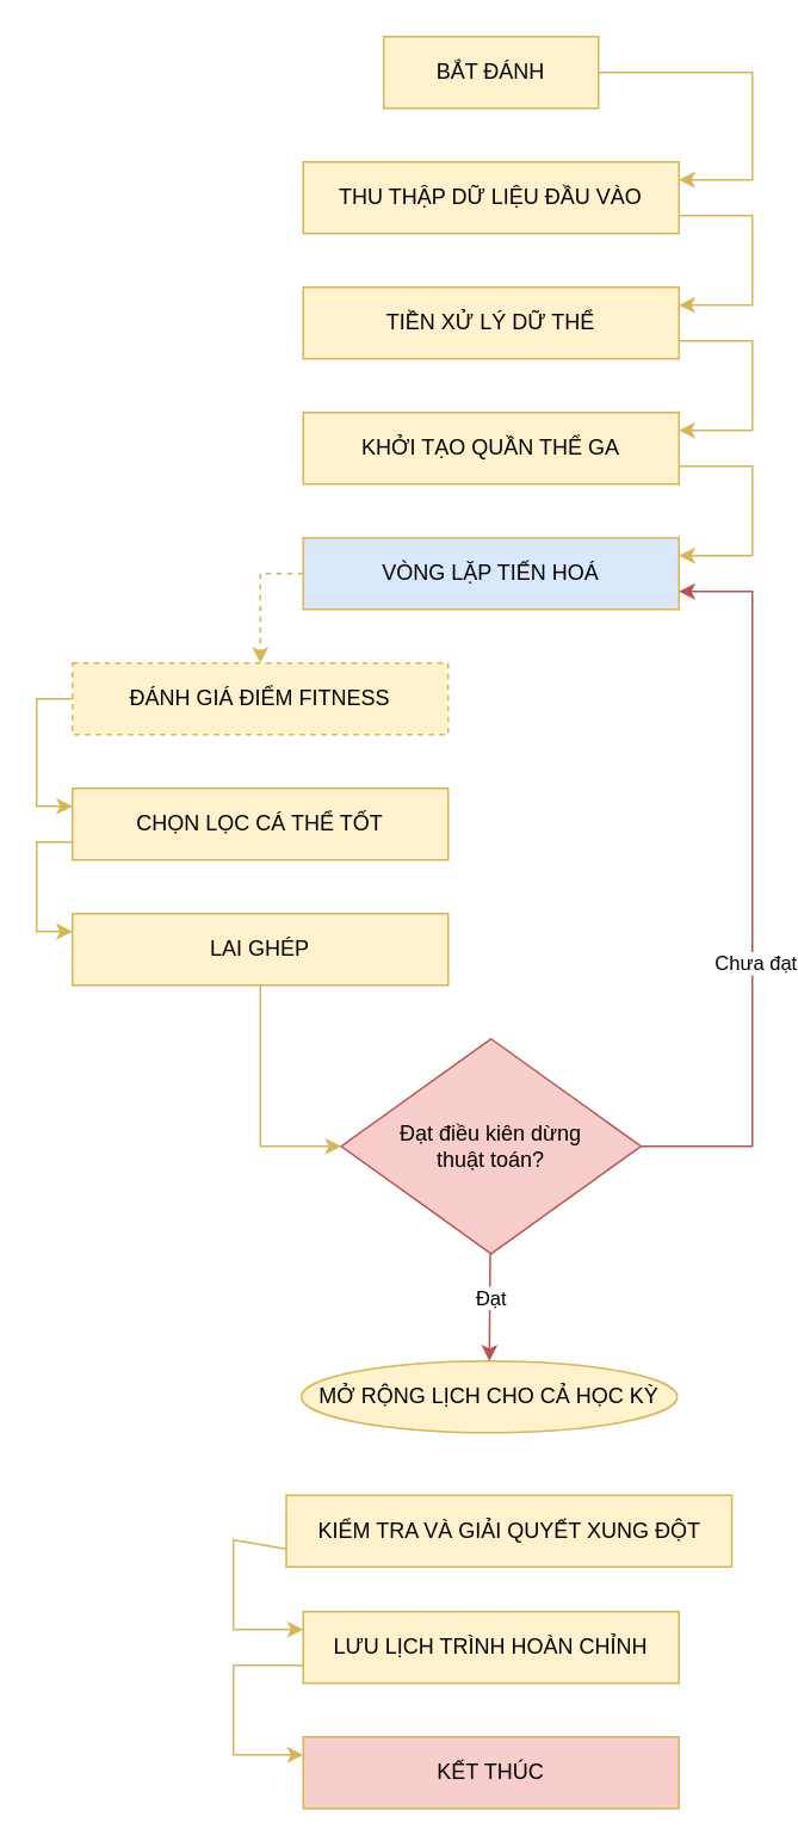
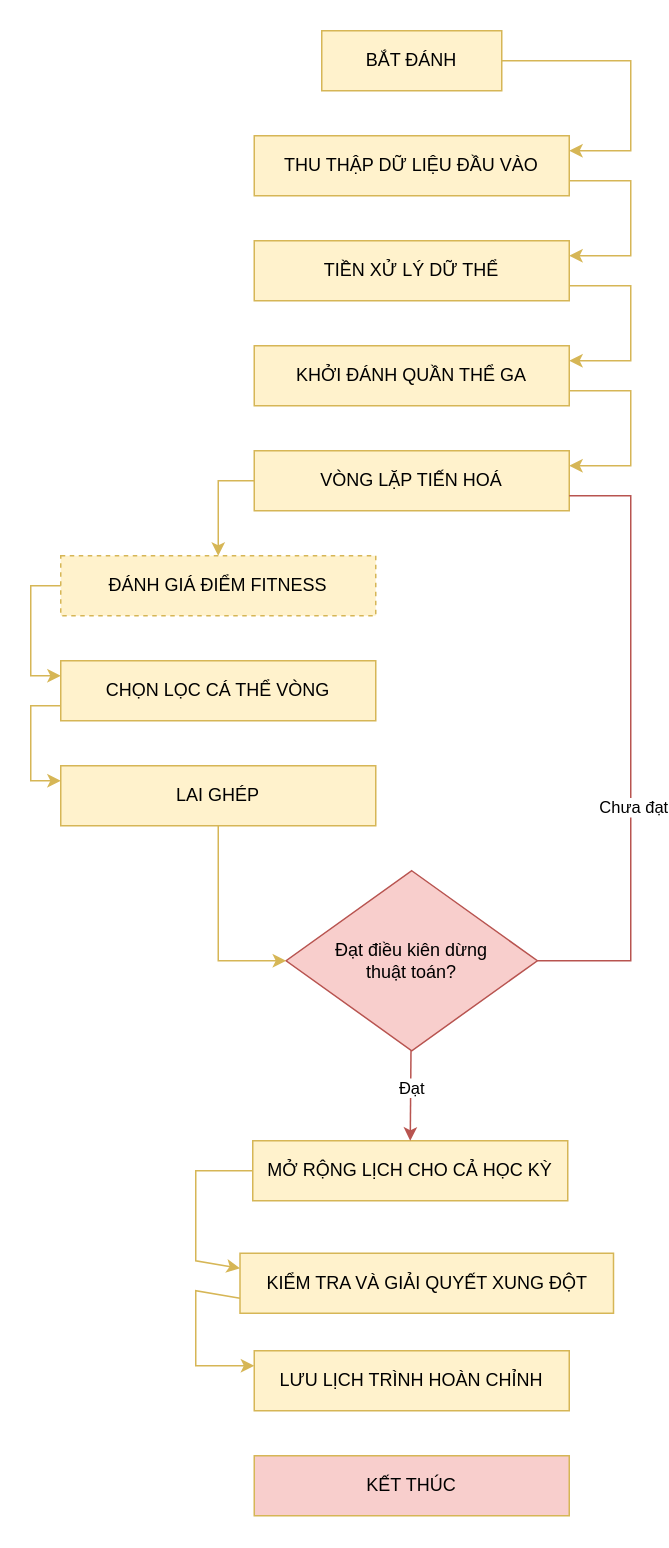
  <mxCell id="0" />
  <mxCell id="1" parent="0" />
  <mxCell id="2" value="BẮT ĐÁNH" style="rounded=0;whiteSpace=wrap;html=1;fillColor=#fff2cc;strokeColor=#d6b656;" vertex="1" parent="1"><mxGeometry x="214" y="20" width="120" height="40" as="geometry" /></mxCell>
  <mxCell id="3" value="THU THẬP DỮ LIỆU ĐẦU VÀO&lt;span style=&quot;color: rgba(0, 0, 0, 0); font-family: monospace; font-size: 0px; text-align: start; text-wrap-mode: nowrap;&quot;&gt;%3CmxGraphModel%3E%3Croot%3E%3CmxCell%20id%3D%220%22%2F%3E%3CmxCell%20id%3D%221%22%20parent%3D%220%22%2F%3E%3CmxCell%20id%3D%222%22%20value%3D%22%26lt%3Bb%26gt%3BB%E1%BA%AET%20%C4%90%E1%BA%A6U%26lt%3B%2Fb%26gt%3B%22%20style%3D%22rounded%3D0%3BwhiteSpace%3Dwrap%3Bhtml%3D1%3BfillColor%3D%23fff2cc%3BstrokeColor%3D%23d6b656%3B%22%20vertex%3D%221%22%20parent%3D%221%22%3E%3CmxGeometry%20x%3D%2240%22%20y%3D%2240%22%20width%3D%22120%22%20height%3D%2240%22%20as%3D%22geometry%22%2F%3E%3C%2FmxCell%3E%3C%2Froot%3E%3C%2FmxGraphModel%3E&lt;/span&gt;" style="rounded=0;whiteSpace=wrap;html=1;fillColor=#fff2cc;strokeColor=#d6b656;" vertex="1" parent="1"><mxGeometry x="169" y="90" width="210" height="40" as="geometry" /></mxCell>
  <mxCell id="4" value="TIỀN XỬ LÝ DỮ THỂ" style="rounded=0;whiteSpace=wrap;html=1;fillColor=#fff2cc;strokeColor=#d6b656;" vertex="1" parent="1"><mxGeometry x="169" y="160" width="210" height="40" as="geometry" /></mxCell>
- <mxCell id="5" value="KHỞI TẠO QUẦN THỂ GA" style="rounded=0;whiteSpace=wrap;html=1;fillColor=#fff2cc;strokeColor=#d6b656;" vertex="1" parent="1"><mxGeometry x="169" y="230" width="210" height="40" as="geometry" /></mxCell>
- <mxCell id="6" value="VÒNG LẶP TIẾN HOÁ" style="rounded=0;whiteSpace=wrap;html=1;fillColor=#dae8fc;strokeColor=#d6b656;" vertex="1" parent="1"><mxGeometry x="169" y="300" width="210" height="40" as="geometry" /></mxCell>
+ <mxCell id="5" value="KHỞI ĐÁNH QUẦN THỂ GA" style="rounded=0;whiteSpace=wrap;html=1;fillColor=#fff2cc;strokeColor=#d6b656;" vertex="1" parent="1"><mxGeometry x="169" y="230" width="210" height="40" as="geometry" /></mxCell>
+ <mxCell id="6" value="VÒNG LẶP TIẾN HOÁ" style="rounded=0;whiteSpace=wrap;html=1;fillColor=#fff2cc;strokeColor=#d6b656;" vertex="1" parent="1"><mxGeometry x="169" y="300" width="210" height="40" as="geometry" /></mxCell>
  <mxCell id="7" value="" style="endArrow=classic;html=1;rounded=0;exitX=1;exitY=0.5;exitDx=0;exitDy=0;entryX=1;entryY=0.25;entryDx=0;entryDy=0;fillColor=#fff2cc;strokeColor=#d6b656;" edge="1" parent="1" source="2" target="3"><mxGeometry width="50" height="50" relative="1" as="geometry"><mxPoint x="420" y="270" as="sourcePoint" /><mxPoint x="470" y="220" as="targetPoint" /><Array as="points"><mxPoint x="420" y="40" /><mxPoint x="420" y="100" /></Array></mxGeometry></mxCell>
  <mxCell id="8" value="" style="endArrow=classic;html=1;rounded=0;exitX=1;exitY=0.75;exitDx=0;exitDy=0;entryX=1;entryY=0.25;entryDx=0;entryDy=0;fillColor=#fff2cc;strokeColor=#d6b656;" edge="1" parent="1" source="3" target="4"><mxGeometry width="50" height="50" relative="1" as="geometry"><mxPoint x="440" y="120" as="sourcePoint" /><mxPoint x="485" y="190" as="targetPoint" /><Array as="points"><mxPoint x="420" y="120" /><mxPoint x="420" y="170" /></Array></mxGeometry></mxCell>
  <mxCell id="9" value="" style="endArrow=classic;html=1;rounded=0;exitX=1;exitY=0.75;exitDx=0;exitDy=0;entryX=1;entryY=0.25;entryDx=0;entryDy=0;fillColor=#fff2cc;strokeColor=#d6b656;" edge="1" parent="1" source="4" target="5"><mxGeometry width="50" height="50" relative="1" as="geometry"><mxPoint x="380" y="220" as="sourcePoint" /><mxPoint x="380" y="280" as="targetPoint" /><Array as="points"><mxPoint x="420" y="190" /><mxPoint x="420" y="240" /></Array></mxGeometry></mxCell>
  <mxCell id="10" value="" style="endArrow=classic;html=1;rounded=0;exitX=1;exitY=0.75;exitDx=0;exitDy=0;entryX=1;entryY=0.25;entryDx=0;entryDy=0;fillColor=#fff2cc;strokeColor=#d6b656;" edge="1" parent="1" source="5" target="6"><mxGeometry width="50" height="50" relative="1" as="geometry"><mxPoint x="460" y="260" as="sourcePoint" /><mxPoint x="460" y="310" as="targetPoint" /><Array as="points"><mxPoint x="420" y="260" /><mxPoint x="420" y="310" /></Array></mxGeometry></mxCell>
  <mxCell id="11" value="ĐÁNH GIÁ ĐIỂM FITNESS" style="rounded=0;whiteSpace=wrap;html=1;fillColor=#fff2cc;strokeColor=#d6b656;dashed=1;" vertex="1" parent="1"><mxGeometry x="40" y="370" width="210" height="40" as="geometry" /></mxCell>
- <mxCell id="12" value="" style="endArrow=classic;html=1;rounded=0;entryX=0.5;entryY=0;entryDx=0;entryDy=0;exitX=0;exitY=0.5;exitDx=0;exitDy=0;fillColor=#fff2cc;strokeColor=#d6b656;dashed=1;" edge="1" parent="1" source="6" target="11"><mxGeometry width="50" height="50" relative="1" as="geometry"><mxPoint x="220" y="270" as="sourcePoint" /><mxPoint x="270" y="220" as="targetPoint" /><Array as="points"><mxPoint x="145" y="320" /></Array></mxGeometry></mxCell>
- <mxCell id="13" value="CHỌN LỌC CÁ THỂ TỐT" style="rounded=0;whiteSpace=wrap;html=1;fillColor=#fff2cc;strokeColor=#d6b656;" vertex="1" parent="1"><mxGeometry x="40" y="440" width="210" height="40" as="geometry" /></mxCell>
+ <mxCell id="12" value="" style="endArrow=classic;html=1;rounded=0;entryX=0.5;entryY=0;entryDx=0;entryDy=0;exitX=0;exitY=0.5;exitDx=0;exitDy=0;fillColor=#fff2cc;strokeColor=#d6b656;" edge="1" parent="1" source="6" target="11"><mxGeometry width="50" height="50" relative="1" as="geometry"><mxPoint x="220" y="270" as="sourcePoint" /><mxPoint x="270" y="220" as="targetPoint" /><Array as="points"><mxPoint x="145" y="320" /></Array></mxGeometry></mxCell>
+ <mxCell id="13" value="CHỌN LỌC CÁ THỂ VÒNG" style="rounded=0;whiteSpace=wrap;html=1;fillColor=#fff2cc;strokeColor=#d6b656;" vertex="1" parent="1"><mxGeometry x="40" y="440" width="210" height="40" as="geometry" /></mxCell>
  <mxCell id="14" value="" style="endArrow=classic;html=1;rounded=0;entryX=0;entryY=0.25;entryDx=0;entryDy=0;exitX=0;exitY=0.5;exitDx=0;exitDy=0;fillColor=#fff2cc;strokeColor=#d6b656;" edge="1" parent="1" source="11" target="13"><mxGeometry width="50" height="50" relative="1" as="geometry"><mxPoint x="14" y="390" as="sourcePoint" /><mxPoint x="-10" y="440" as="targetPoint" /><Array as="points"><mxPoint x="20" y="390" /><mxPoint x="20" y="450" /></Array></mxGeometry></mxCell>
  <mxCell id="15" value="LAI GHÉP" style="rounded=0;whiteSpace=wrap;html=1;fillColor=#fff2cc;strokeColor=#d6b656;" vertex="1" parent="1"><mxGeometry x="40" y="510" width="210" height="40" as="geometry" /></mxCell>
  <mxCell id="16" value="" style="endArrow=classic;html=1;rounded=0;entryX=0;entryY=0.25;entryDx=0;entryDy=0;exitX=0;exitY=0.75;exitDx=0;exitDy=0;fillColor=#fff2cc;strokeColor=#d6b656;" edge="1" parent="1" source="13" target="15"><mxGeometry width="50" height="50" relative="1" as="geometry"><mxPoint x="30" y="470" as="sourcePoint" /><mxPoint x="30" y="530" as="targetPoint" /><Array as="points"><mxPoint x="20" y="470" /><mxPoint x="20" y="520" /></Array></mxGeometry></mxCell>
  <mxCell id="17" value="Đạt điều kiên dừng&lt;br&gt;thuật toán?" style="rhombus;whiteSpace=wrap;html=1;fillColor=#f8cecc;strokeColor=#b85450;" vertex="1" parent="1"><mxGeometry x="190.25" y="580" width="167.5" height="120" as="geometry" /></mxCell>
  <mxCell id="18" value="" style="endArrow=classic;html=1;rounded=0;entryX=0;entryY=0.5;entryDx=0;entryDy=0;exitX=0.5;exitY=1;exitDx=0;exitDy=0;fillColor=#fff2cc;strokeColor=#d6b656;" edge="1" parent="1" source="15" target="17"><mxGeometry width="50" height="50" relative="1" as="geometry"><mxPoint x="40" y="640" as="sourcePoint" /><mxPoint x="90" y="590" as="targetPoint" /><Array as="points"><mxPoint x="145" y="640" /></Array></mxGeometry></mxCell>
- <mxCell id="19" value="" style="endArrow=classic;html=1;rounded=0;entryX=1;entryY=0.75;entryDx=0;entryDy=0;exitX=1;exitY=0.5;exitDx=0;exitDy=0;fillColor=#f8cecc;strokeColor=#b85450;" edge="1" parent="1" source="17" target="6"><mxGeometry width="50" height="50" relative="1" as="geometry"><mxPoint x="40" y="530" as="sourcePoint" /><mxPoint x="90" y="480" as="targetPoint" /><Array as="points"><mxPoint x="420" y="640" /><mxPoint x="420" y="330" /></Array></mxGeometry></mxCell>
+ <mxCell id="19" value="" style="endArrow=none;html=1;rounded=0;entryX=1;entryY=0.75;entryDx=0;entryDy=0;exitX=1;exitY=0.5;exitDx=0;exitDy=0;fillColor=#f8cecc;strokeColor=#b85450;" edge="1" parent="1" source="17" target="6"><mxGeometry width="50" height="50" relative="1" as="geometry"><mxPoint x="40" y="530" as="sourcePoint" /><mxPoint x="90" y="480" as="targetPoint" /><Array as="points"><mxPoint x="420" y="640" /><mxPoint x="420" y="330" /></Array></mxGeometry></mxCell>
  <mxCell id="20" value="Chưa đạt" style="edgeLabel;html=1;align=center;verticalAlign=middle;resizable=0;points=[];" vertex="1" connectable="0" parent="19"><mxGeometry x="-0.203" y="-1" relative="1" as="geometry"><mxPoint as="offset" /></mxGeometry></mxCell>
- <mxCell id="21" value="MỞ RỘNG LỊCH CHO CẢ HỌC KỲ" style="ellipse;whiteSpace=wrap;html=1;fillColor=#fff2cc;strokeColor=#d6b656;" vertex="1" parent="1"><mxGeometry x="168" y="760" width="210" height="40" as="geometry" /></mxCell>
+ <mxCell id="21" value="MỞ RỘNG LỊCH CHO CẢ HỌC KỲ" style="rounded=0;whiteSpace=wrap;html=1;fillColor=#fff2cc;strokeColor=#d6b656;" vertex="1" parent="1"><mxGeometry x="168" y="760" width="210" height="40" as="geometry" /></mxCell>
  <mxCell id="22" value="KIỂM TRA VÀ GIẢI QUYẾT XUNG ĐỘT" style="rounded=0;whiteSpace=wrap;html=1;fillColor=#fff2cc;strokeColor=#d6b656;" vertex="1" parent="1"><mxGeometry x="159.5" y="835" width="249" height="40" as="geometry" /></mxCell>
  <mxCell id="23" value="LƯU LỊCH TRÌNH HOÀN CHỈNH" style="rounded=0;whiteSpace=wrap;html=1;fillColor=#fff2cc;strokeColor=#d6b656;" vertex="1" parent="1"><mxGeometry x="169" y="900" width="210" height="40" as="geometry" /></mxCell>
  <mxCell id="24" value="KẾT THÚC" style="rounded=0;whiteSpace=wrap;html=1;fillColor=#f8cecc;strokeColor=#d6b656;" vertex="1" parent="1"><mxGeometry x="169" y="970" width="210" height="40" as="geometry" /></mxCell>
  <mxCell id="25" value="" style="endArrow=classic;html=1;rounded=0;entryX=0.5;entryY=0;entryDx=0;entryDy=0;fillColor=#f8cecc;strokeColor=#b85450;" edge="1" parent="1" source="17" target="21"><mxGeometry width="50" height="50" relative="1" as="geometry"><mxPoint x="40" y="760" as="sourcePoint" /><mxPoint x="90" y="710" as="targetPoint" /></mxGeometry></mxCell>
  <mxCell id="26" value="Đạt" style="edgeLabel;html=1;align=center;verticalAlign=middle;resizable=0;points=[];" vertex="1" connectable="0" parent="25"><mxGeometry x="-0.182" y="1" relative="1" as="geometry"><mxPoint x="-1" as="offset" /></mxGeometry></mxCell>
+ <mxCell id="27" value="" style="endArrow=classic;html=1;rounded=0;exitX=0;exitY=0.5;exitDx=0;exitDy=0;entryX=0;entryY=0.25;entryDx=0;entryDy=0;fillColor=#fff2cc;strokeColor=#d6b656;" edge="1" parent="1" source="21" target="22"><mxGeometry width="50" height="50" relative="1" as="geometry"><mxPoint x="40" y="760" as="sourcePoint" /><mxPoint x="90" y="710" as="targetPoint" /><Array as="points"><mxPoint x="130" y="780" /><mxPoint x="130" y="840" /></Array></mxGeometry></mxCell>
  <mxCell id="28" value="" style="endArrow=classic;html=1;rounded=0;exitX=0;exitY=0.75;exitDx=0;exitDy=0;entryX=0;entryY=0.25;entryDx=0;entryDy=0;fillColor=#fff2cc;strokeColor=#d6b656;" edge="1" parent="1" source="22" target="23"><mxGeometry width="50" height="50" relative="1" as="geometry"><mxPoint x="148" y="860" as="sourcePoint" /><mxPoint x="130" y="920" as="targetPoint" /><Array as="points"><mxPoint x="130" y="860" /><mxPoint x="130" y="910" /></Array></mxGeometry></mxCell>
- <mxCell id="29" value="" style="endArrow=classic;html=1;rounded=0;exitX=0;exitY=0.75;exitDx=0;exitDy=0;entryX=0;entryY=0.25;entryDx=0;entryDy=0;fillColor=#fff2cc;strokeColor=#d6b656;" edge="1" parent="1" source="23" target="24"><mxGeometry width="50" height="50" relative="1" as="geometry"><mxPoint x="168" y="930" as="sourcePoint" /><mxPoint x="150" y="990" as="targetPoint" /><Array as="points"><mxPoint x="130" y="930" /><mxPoint x="130" y="980" /></Array></mxGeometry></mxCell>
